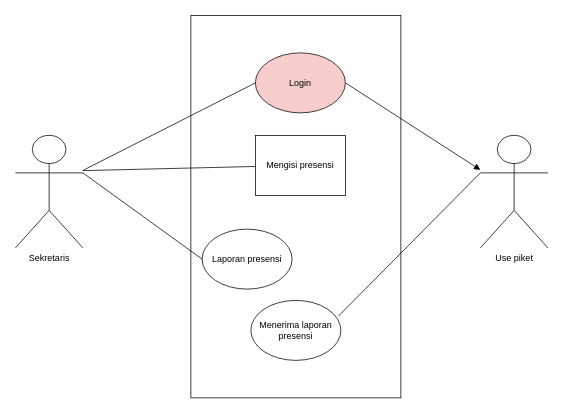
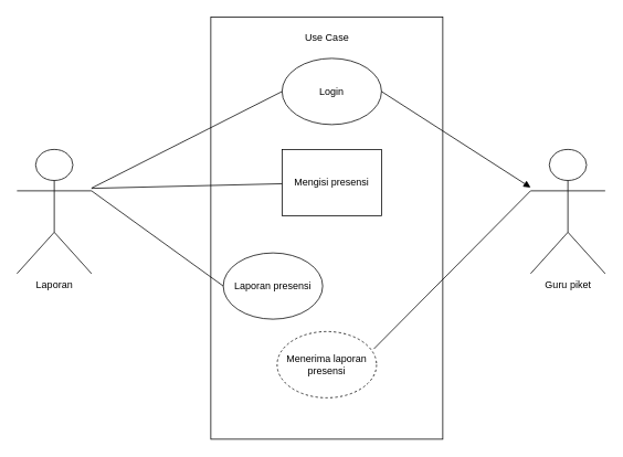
  <mxCell id="0" />
  <mxCell id="1" parent="0" />
  <mxCell id="2" value="" style="rounded=0;whiteSpace=wrap;html=1;" vertex="1" parent="1"><mxGeometry x="254" y="20" width="280" height="510" as="geometry" /></mxCell>
- <mxCell id="3" value="Login" style="ellipse;whiteSpace=wrap;html=1;fillColor=#f8cecc;" vertex="1" parent="1"><mxGeometry x="340" y="70" width="120" height="80" as="geometry" /></mxCell>
+ <mxCell id="3" value="Login" style="ellipse;whiteSpace=wrap;html=1;" vertex="1" parent="1"><mxGeometry x="340" y="70" width="120" height="80" as="geometry" /></mxCell>
  <mxCell id="4" value="Mengisi presensi" style="whiteSpace=wrap;html=1;rounded=0;" vertex="1" parent="1"><mxGeometry x="340" y="180" width="120" height="80" as="geometry" /></mxCell>
  <mxCell id="5" value="Laporan presensi" style="ellipse;whiteSpace=wrap;html=1;" vertex="1" parent="1"><mxGeometry x="269" y="305" width="120" height="80" as="geometry" /></mxCell>
- <mxCell id="6" value="Menerima laporan presensi" style="ellipse;whiteSpace=wrap;html=1;" vertex="1" parent="1"><mxGeometry x="334" y="400" width="120" height="80" as="geometry" /></mxCell>
- <mxCell id="7" value="Use piket" style="shape=umlActor;verticalLabelPosition=bottom;verticalAlign=top;html=1;outlineConnect=0;" vertex="1" parent="1"><mxGeometry x="640" y="180" width="90" height="150" as="geometry" /></mxCell>
+ <mxCell id="6" value="Menerima laporan presensi" style="ellipse;whiteSpace=wrap;html=1;dashed=1;" vertex="1" parent="1"><mxGeometry x="334" y="400" width="120" height="80" as="geometry" /></mxCell>
+ <mxCell id="7" value="Guru piket" style="shape=umlActor;verticalLabelPosition=bottom;verticalAlign=top;html=1;outlineConnect=0;" vertex="1" parent="1"><mxGeometry x="640" y="180" width="90" height="150" as="geometry" /></mxCell>
  <mxCell id="8" value="" style="endArrow=none;html=1;rounded=0;entryX=0;entryY=0.5;entryDx=0;entryDy=0;" edge="1" parent="1" target="3"><mxGeometry width="50" height="50" relative="1" as="geometry"><mxPoint x="110" y="226.76" as="sourcePoint" /><mxPoint x="224.56" y="140" as="targetPoint" /></mxGeometry></mxCell>
  <mxCell id="9" value="" style="endArrow=none;html=1;rounded=0;" edge="1" parent="1" target="4"><mxGeometry width="50" height="50" relative="1" as="geometry"><mxPoint x="110" y="227" as="sourcePoint" /><mxPoint x="225" y="140" as="targetPoint" /></mxGeometry></mxCell>
  <mxCell id="10" value="" style="endArrow=none;html=1;rounded=0;entryX=0;entryY=0.5;entryDx=0;entryDy=0;" edge="1" parent="1" target="5"><mxGeometry width="50" height="50" relative="1" as="geometry"><mxPoint x="110" y="230" as="sourcePoint" /><mxPoint x="340" y="231" as="targetPoint" /></mxGeometry></mxCell>
- <mxCell id="11" value="Sekretaris" style="shape=umlActor;verticalLabelPosition=bottom;verticalAlign=top;html=1;outlineConnect=0;" vertex="1" parent="1"><mxGeometry x="20" y="180" width="90" height="150" as="geometry" /></mxCell>
+ <mxCell id="11" value="Laporan" style="shape=umlActor;verticalLabelPosition=bottom;verticalAlign=top;html=1;outlineConnect=0;" vertex="1" parent="1"><mxGeometry x="20" y="180" width="90" height="150" as="geometry" /></mxCell>
  <mxCell id="12" value="" style="endArrow=block;html=1;rounded=0;exitX=1;exitY=0.5;exitDx=0;exitDy=0;" edge="1" parent="1" source="3" target="7"><mxGeometry width="50" height="50" relative="1" as="geometry"><mxPoint x="470" y="313.38" as="sourcePoint" /><mxPoint x="700" y="196.62" as="targetPoint" /></mxGeometry></mxCell>
  <mxCell id="13" value="" style="endArrow=none;html=1;rounded=0;exitX=0.973;exitY=0.262;exitDx=0;exitDy=0;exitPerimeter=0;" edge="1" parent="1" source="6"><mxGeometry width="50" height="50" relative="1" as="geometry"><mxPoint x="454" y="440" as="sourcePoint" /><mxPoint x="640" y="230" as="targetPoint" /></mxGeometry></mxCell>
+ <mxCell id="14" value="Use Case" style="text;html=1;align=center;verticalAlign=middle;resizable=0;points=[];autosize=1;strokeColor=none;fillColor=none;" vertex="1" parent="1"><mxGeometry x="354" y="30" width="80" height="30" as="geometry" /></mxCell>
